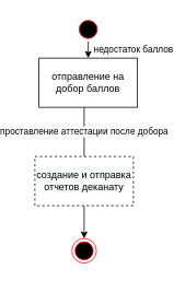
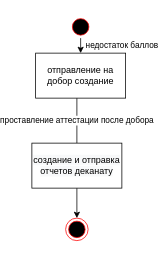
  <mxCell id="0" />
  <mxCell id="1" parent="0" />
  <mxCell id="2" value="" style="ellipse;html=1;shape=endState;fillColor=#000000;strokeColor=#ff0000;" vertex="1" parent="1"><mxGeometry x="65" y="290" width="30" height="30" as="geometry" /></mxCell>
  <mxCell id="3" value="недостаток баллов" style="edgeStyle=orthogonalEdgeStyle;rounded=0;orthogonalLoop=1;jettySize=auto;html=1;exitX=0.5;exitY=1;exitDx=0;exitDy=0;entryX=0.5;entryY=0;entryDx=0;entryDy=0;" edge="1" parent="1" source="4" target="6"><mxGeometry y="55" relative="1" as="geometry"><mxPoint as="offset" /></mxGeometry></mxCell>
  <mxCell id="4" value="" style="ellipse;html=1;shape=startState;fillColor=#000000;strokeColor=#ff0000;" vertex="1" parent="1"><mxGeometry x="70" y="20" width="30" height="30" as="geometry" /></mxCell>
  <mxCell id="5" value="проставление аттестации после добора" style="edgeStyle=orthogonalEdgeStyle;rounded=0;orthogonalLoop=1;jettySize=auto;html=1;entryX=0.5;entryY=0;entryDx=0;entryDy=0;endArrow=none;" edge="1" parent="1" source="6" target="8"><mxGeometry relative="1" as="geometry"><Array as="points"><mxPoint x="80" y="190" /></Array></mxGeometry></mxCell>
- <mxCell id="6" value="отправление на добор баллов" style="rounded=0;whiteSpace=wrap;html=1;" vertex="1" parent="1"><mxGeometry x="25" y="70" width="120" height="60" as="geometry" /></mxCell>
+ <mxCell id="6" value="отправление на добор создание" style="rounded=0;whiteSpace=wrap;html=1;" vertex="1" parent="1"><mxGeometry x="25" y="70" width="120" height="60" as="geometry" /></mxCell>
  <mxCell id="7" style="edgeStyle=orthogonalEdgeStyle;rounded=0;orthogonalLoop=1;jettySize=auto;html=1;entryX=0.5;entryY=0;entryDx=0;entryDy=0;" edge="1" parent="1" source="8" target="2"><mxGeometry relative="1" as="geometry" /></mxCell>
- <mxCell id="8" value="&lt;span style=&quot;color: rgb(0, 0, 0); font-family: Helvetica; font-size: 12px; font-style: normal; font-variant-ligatures: normal; font-variant-caps: normal; font-weight: 400; letter-spacing: normal; orphans: 2; text-align: center; text-indent: 0px; text-transform: none; widows: 2; word-spacing: 0px; -webkit-text-stroke-width: 0px; background-color: rgb(248, 249, 250); text-decoration-thickness: initial; text-decoration-style: initial; text-decoration-color: initial; float: none; display: inline !important;&quot;&gt;создание и отправка отчетов деканату&lt;/span&gt;" style="rounded=0;whiteSpace=wrap;html=1;dashed=1;" vertex="1" parent="1"><mxGeometry x="20" y="190" width="120" height="60" as="geometry" /></mxCell>
+ <mxCell id="8" value="&lt;span style=&quot;color: rgb(0, 0, 0); font-family: Helvetica; font-size: 12px; font-style: normal; font-variant-ligatures: normal; font-variant-caps: normal; font-weight: 400; letter-spacing: normal; orphans: 2; text-align: center; text-indent: 0px; text-transform: none; widows: 2; word-spacing: 0px; -webkit-text-stroke-width: 0px; background-color: rgb(248, 249, 250); text-decoration-thickness: initial; text-decoration-style: initial; text-decoration-color: initial; float: none; display: inline !important;&quot;&gt;создание и отправка отчетов деканату&lt;/span&gt;" style="rounded=0;whiteSpace=wrap;html=1;" vertex="1" parent="1"><mxGeometry x="20" y="190" width="120" height="60" as="geometry" /></mxCell>
